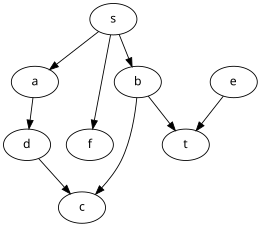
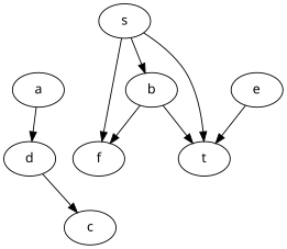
  digraph {
    fontname="Noto Sans"
    node [fontname="Noto Sans"]
    edge [fontname="Noto Sans"]
    n1 [label=s]
    n2 [label=a]
    n3 [label=f]
    n4 [label=b]
    n5 [label=d]
    n6 [label=c]
    n7 [label=t]
    n8 [label=e]
-   n1 -> n2
+   n1 -> n7
    n1 -> n3
    n1 -> n4
    n2 -> n5
-   n4 -> n6
+   n4 -> n3
    n4 -> n7
    n5 -> n6
    n8 -> n7
  }
